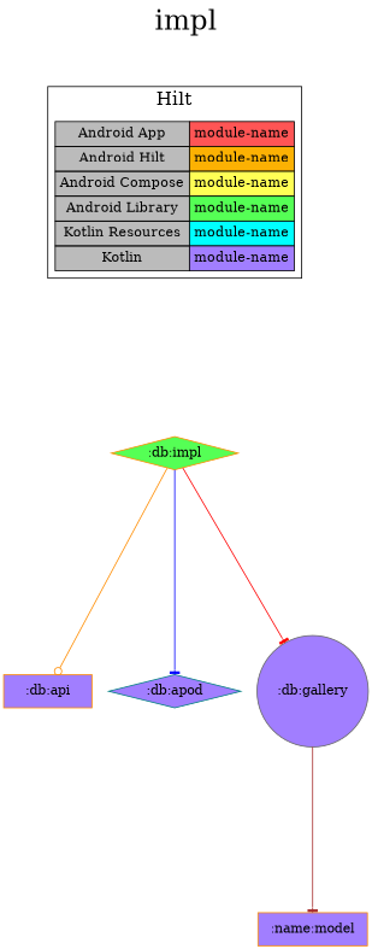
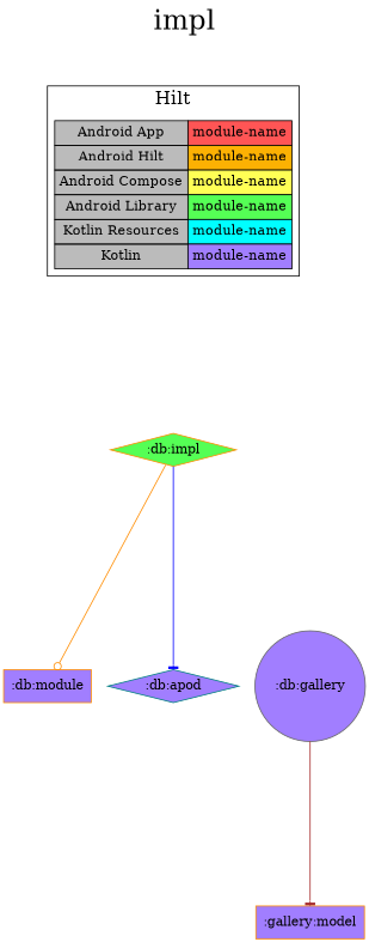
  digraph {
    fontsize=30
    label=impl
    labelloc=t
    rankdir=TB
    ranksep=2.5
    node [fillcolor="#A17EFF" shape=diamond style=filled color=darkorange]
    edge [dir=forward arrowhead=tee]
    n1 [fillcolor="#bbbbbb" fontsize=15 label=< <TABLE BORDER="0" CELLBORDER="1" CELLSPACING="0" CELLPADDING="4"> <TR><TD>Android App</TD><TD BGCOLOR="#FF5555">module-name</TD></TR> <TR><TD>Android Hilt</TD><TD BGCOLOR="#FCB103">module-name</TD></TR> <TR><TD>Android Compose</TD><TD BGCOLOR="#FFFF55">module-name</TD></TR> <TR><TD>Android Library</TD><TD BGCOLOR="#55FF55">module-name</TD></TR> <TR><TD>Kotlin Resources</TD><TD BGCOLOR="#00FFFF">module-name</TD></TR> <TR><TD>Kotlin</TD><TD BGCOLOR="#A17EFF">module-name</TD></TR> </TABLE> > margin=0 shape=none color=""]
    ":db:impl" [fillcolor="#55FF55"]
-   ":db:api" [shape=box]
+   ":db:api" [shape=box label=":db:module"]
    ":db:apod" [color=teal]
    ":db:gallery" [color=gray40 shape=circle]
-   ":gallery:model" [shape=box label=":name:model"]
+   ":gallery:model" [shape=box]
    subgraph sub_1 {
      rank=same
    }
    subgraph cluster_2 {
      fontsize=20
      label=Hilt
      n1
    }
    n1 -> ":db:impl" [style=invis arrowhead=""]
    ":db:impl" -> ":db:api" [arrowhead=odot color=darkorange]
    ":db:impl" -> ":db:apod" [color=blue]
-   ":db:impl" -> ":db:gallery" [color=red]
    ":db:gallery" -> ":gallery:model" [color=brown]
  }
